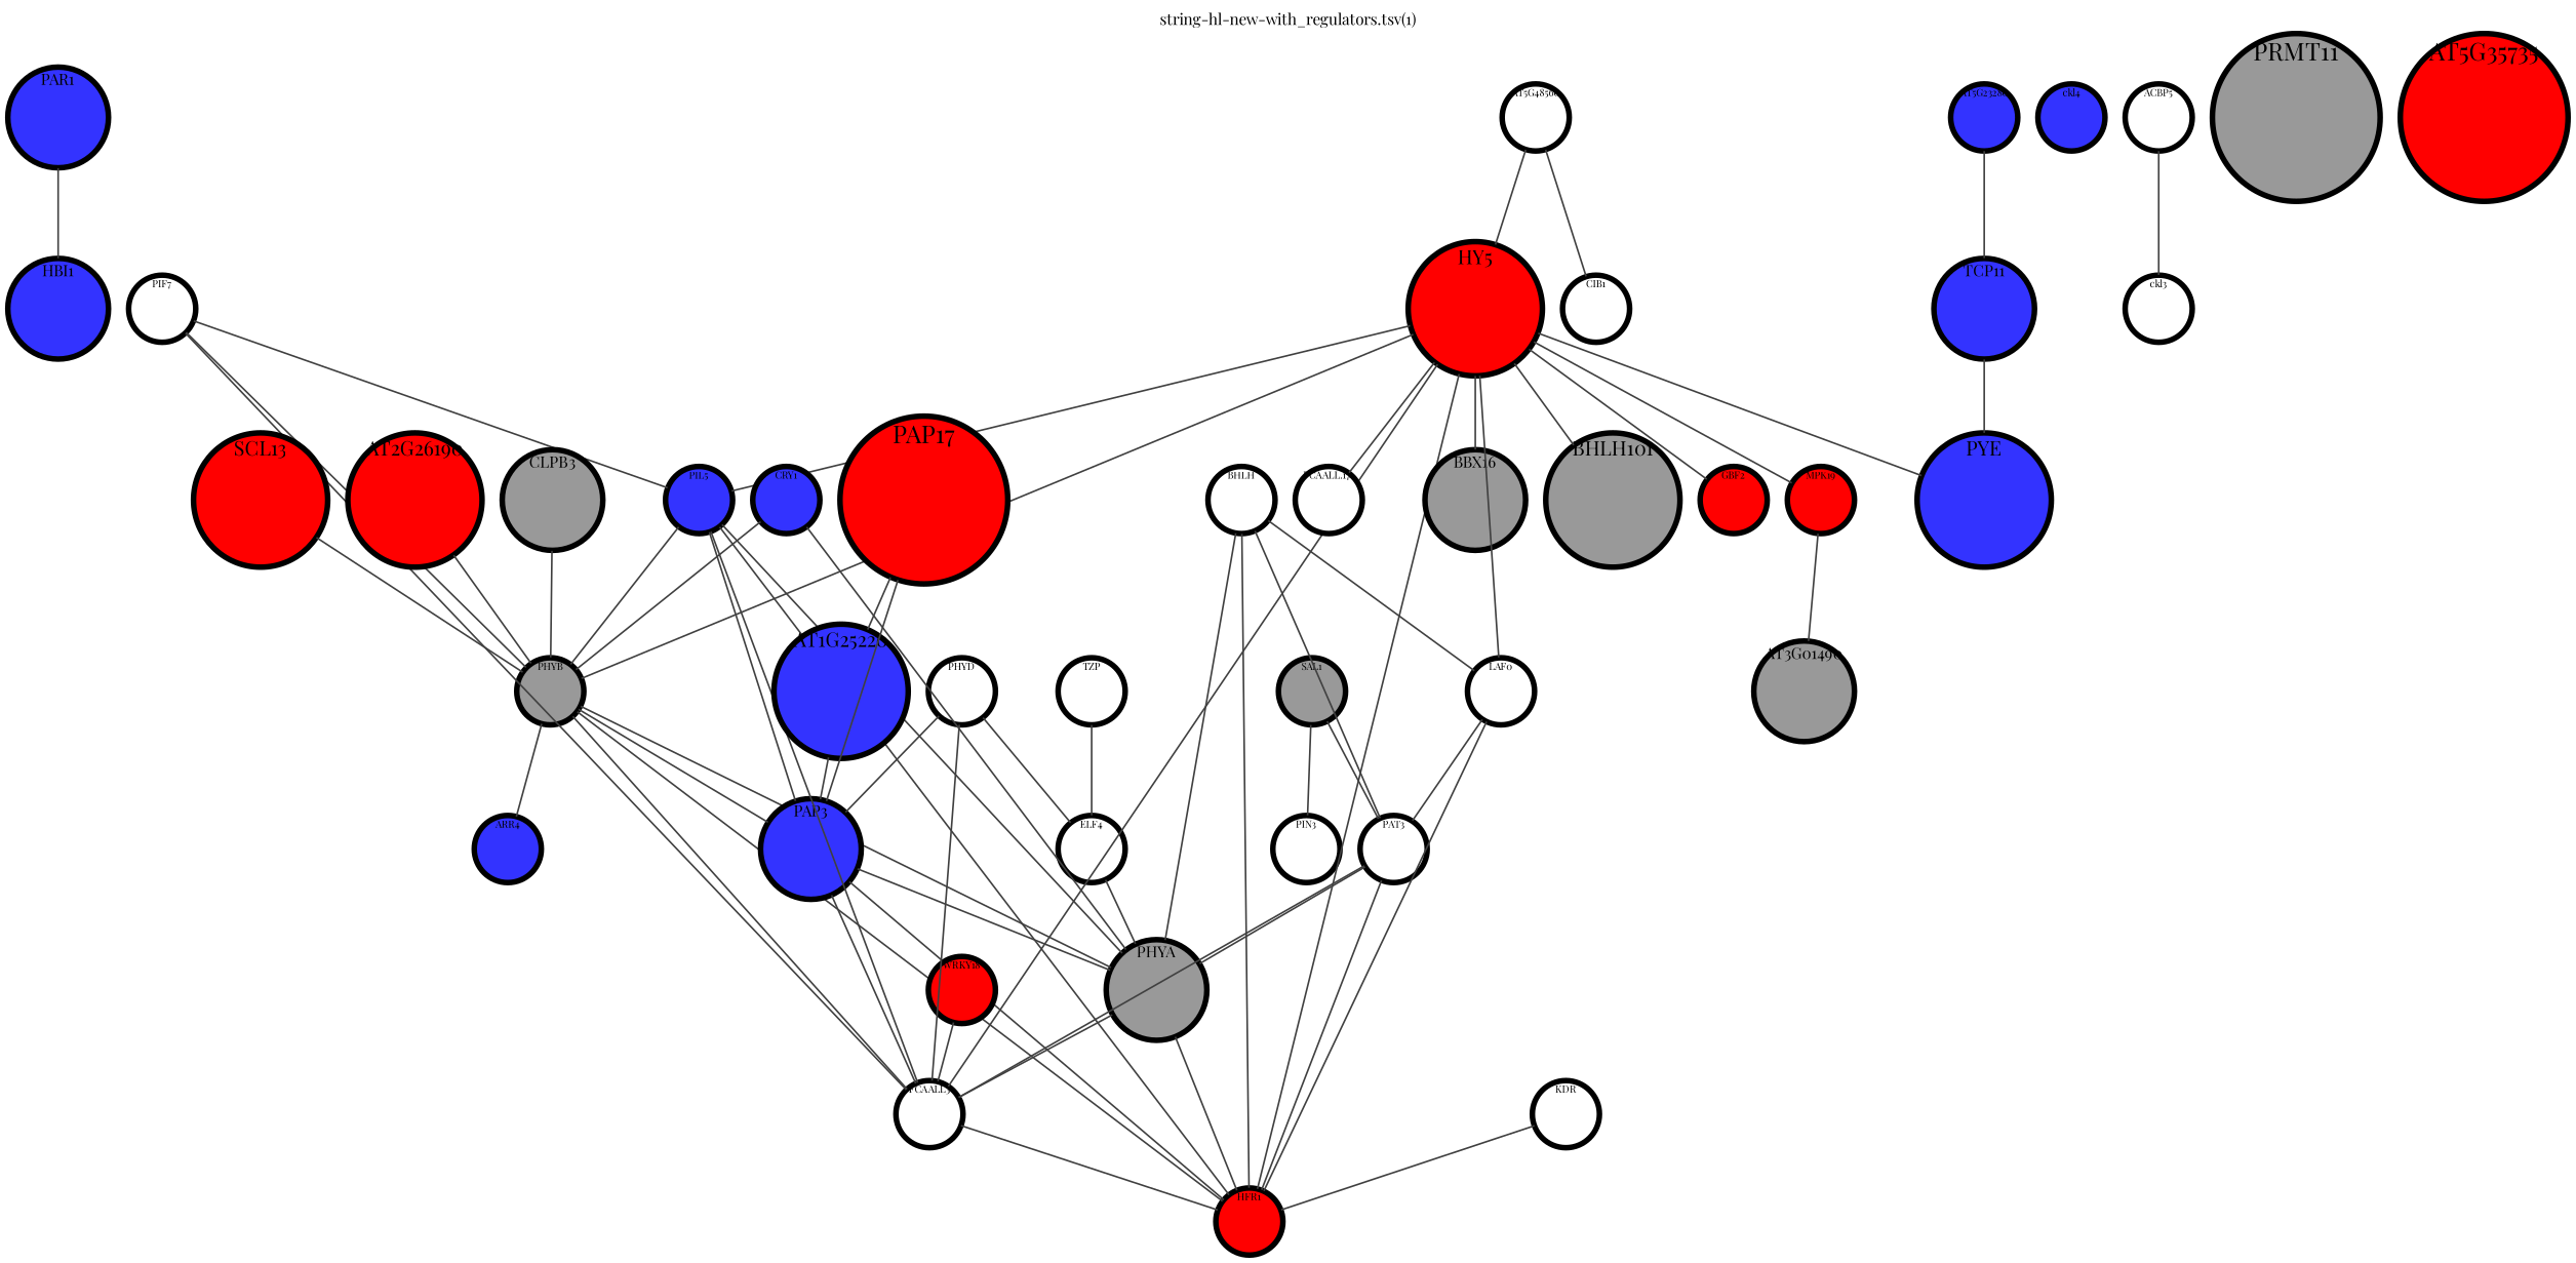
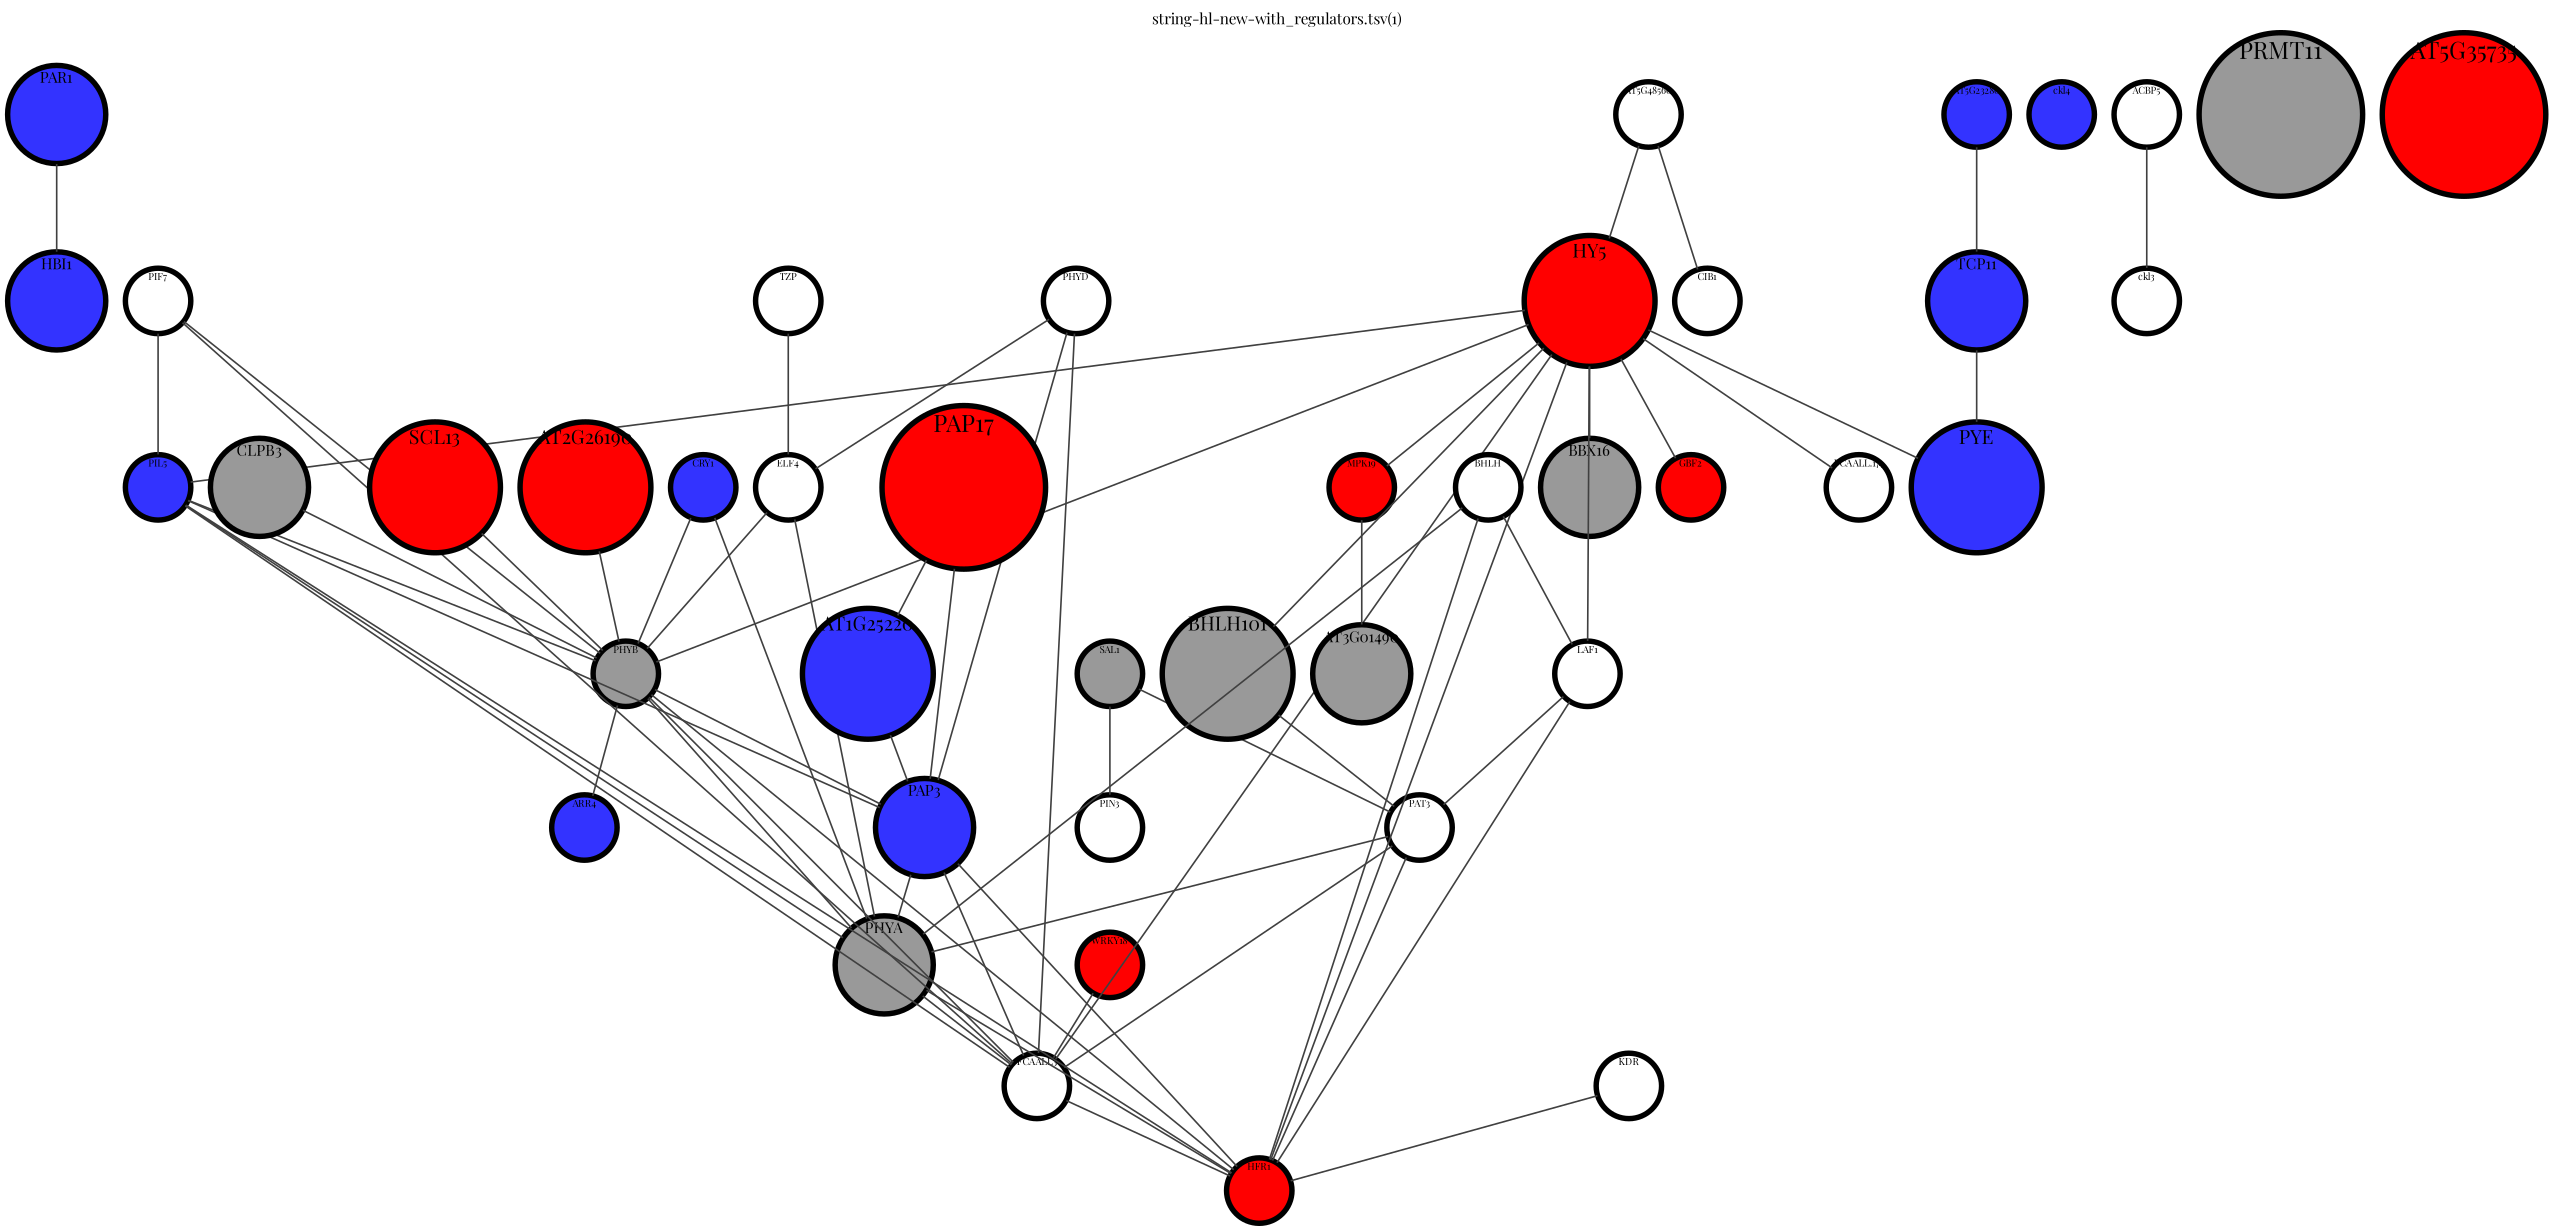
  graph {
    bgcolor="#FFFFFFFF"
    fontname="Playfair Display"
    label="string-hl-new-with_regulators.tsv(1)"
    labelloc=t
    splines=false
    node [color="#000000FF" fillcolor="#FFFFFFFF" fixedsize=true fontcolor="#000000FF" fontname="Playfair Display" fontsize=9 labelloc=t penwidth=5.000000 shape=ellipse style="solid,filled"]
    edge [arrowhead=none arrowtail=none color="#404040FF" dir=both fontcolor="#000000FF" fontname="Playfair Display" fontsize=10 penwidth=1.500000 style=solid]
    n1 [fillcolor="#3333FFFF" fontsize=14 height=1.250000 label=HBI1 width=1.250000]
    n2 [fillcolor="#3333FFFF" fontsize=14 height=1.250000 label=TCP11 width=1.250000]
    n3 [fillcolor="#3333FFFF" fontsize=18 height=1.666667 label=PYE width=1.666667]
    n4 [height=0.833333 label=ELF4 width=0.833333]
    n5 [fillcolor="#999999FF" height=0.833333 label=PHYB width=0.833333]
    n6 [fillcolor="#999999FF" fontsize=14 height=1.250000 label=PHYA width=1.250000]
    n7 [height=0.833333 label=FCAALL3 width=0.833333]
    n8 [fillcolor="#FF0000FF" height=0.833333 label=HFR1 width=0.833333]
    n9 [fillcolor="#3333FFFF" fontsize=14 height=1.250000 label=PAP3 width=1.250000]
    n10 [fillcolor="#3333FFFF" height=0.833333 label=ARR4 width=0.833333]
    n11 [height=0.833333 label=PIN3 width=0.833333]
    n12 [fillcolor="#FF0000FF" height=0.833333 label=WRKY18 width=0.833333]
    n13 [fillcolor="#3333FFFF" fontsize=14 height=1.250000 label=PAR1 width=1.250000]
    n14 [fillcolor="#3333FFFF" height=0.833333 label=ckl4 width=0.833333]
    n15 [fillcolor="#999999FF" height=0.833333 label=SAL1 width=0.833333]
    n16 [height=0.833333 label=PAT3 width=0.833333]
    n17 [height=0.833333 label=ckl3 width=0.833333]
    n18 [height=0.833333 label=PIF7 width=0.833333]
    n19 [fillcolor="#3333FFFF" height=0.833333 label=PIL5 width=0.833333]
    n20 [height=0.833333 label=ACBP5 width=0.833333]
    n21 [fillcolor="#3333FFFF" height=0.833333 label=AT5G23280 width=0.833333]
    n22 [fillcolor="#FF0000FF" fontsize=18 height=1.666667 label=HY5 width=1.666667]
    n23 [height=0.833333 label="FCAALL.174" width=0.833333]
    n24 [fillcolor="#FF0000FF" height=0.833333 label=MPK19 width=0.833333]
    n25 [fillcolor="#999999FF" fontsize=14 height=1.250000 label=BBX16 width=1.250000]
    n26 [fillcolor="#999999FF" fontsize=18 height=1.666667 label=BHLH101 width=1.666667]
    n27 [fillcolor="#FF0000FF" height=0.833333 label=GBF2 width=0.833333]
-   n28 [height=0.833333 label=LAF0 width=0.833333]
+   n28 [height=0.833333 label=LAF1 width=0.833333]
    n29 [fillcolor="#999999FF" fontsize=14 height=1.250000 label=AT3G01490 width=1.250000]
    n30 [fillcolor="#3333FFFF" fontsize=18 height=1.666667 label=AT1G25220 width=1.666667]
    n31 [height=0.833333 label=KDR width=0.833333]
    n32 [fillcolor="#999999FF" fontsize=22 height=2.083333 label=PRMT11 width=2.083333]
    n33 [height=0.833333 label=PHYD width=0.833333]
    n34 [height=0.833333 label=AT5G48560 width=0.833333]
    n35 [height=0.833333 label=CIB1 width=0.833333]
    n36 [fillcolor="#FF0000FF" fontsize=22 height=2.083333 label=PAP17 width=2.083333]
    n37 [height=0.833333 label=BHLH width=0.833333]
    n38 [height=0.833333 label=TZP width=0.833333]
    n39 [fillcolor="#3333FFFF" height=0.833333 label=CRY1 width=0.833333]
    n40 [fillcolor="#FF0000FF" fontsize=18 height=1.666667 label=SCL13 width=1.666667]
    n41 [fillcolor="#FF0000FF" fontsize=18 height=1.666667 label=AT2G26190 width=1.666667]
    n42 [fillcolor="#999999FF" fontsize=14 height=1.250000 label=CLPB3 width=1.250000]
    n43 [fillcolor="#FF0000FF" fontsize=22 height=2.083333 label=AT5G35735 width=2.083333]
    n2 -- n3
+   n4 -- n5
    n4 -- n6
    n5 -- n6
    n5 -- n7
    n5 -- n8
    n5 -- n9
    n5 -- n10
    n6 -- n7
    n6 -- n8
    n7 -- n8
    n9 -- n6
    n9 -- n7
    n9 -- n8
    n12 -- n7
    n13 -- n1
    n15 -- n11
    n15 -- n16
    n16 -- n6
    n16 -- n7
    n16 -- n8
    n18 -- n5
    n18 -- n7
    n18 -- n19
    n19 -- n5
    n19 -- n6
    n19 -- n7
    n19 -- n8
    n19 -- n9
    n20 -- n17
    n21 -- n2
    n22 -- n3
    n22 -- n5
    n22 -- n7
    n22 -- n8
    n22 -- n19
    n22 -- n23
    n22 -- n24
    n22 -- n25
    n22 -- n26
    n22 -- n27
    n22 -- n28
    n24 -- n29
    n28 -- n8
    n28 -- n16
    n30 -- n9
    n31 -- n8
    n33 -- n4
    n33 -- n7
    n33 -- n9
    n34 -- n22
    n34 -- n35
    n36 -- n9
    n36 -- n30
    n37 -- n6
    n37 -- n8
-   n37 -- n16
+   n26 -- n16
    n37 -- n28
    n38 -- n4
    n39 -- n5
    n39 -- n6
    n40 -- n5
    n41 -- n5
    n42 -- n5
  }
